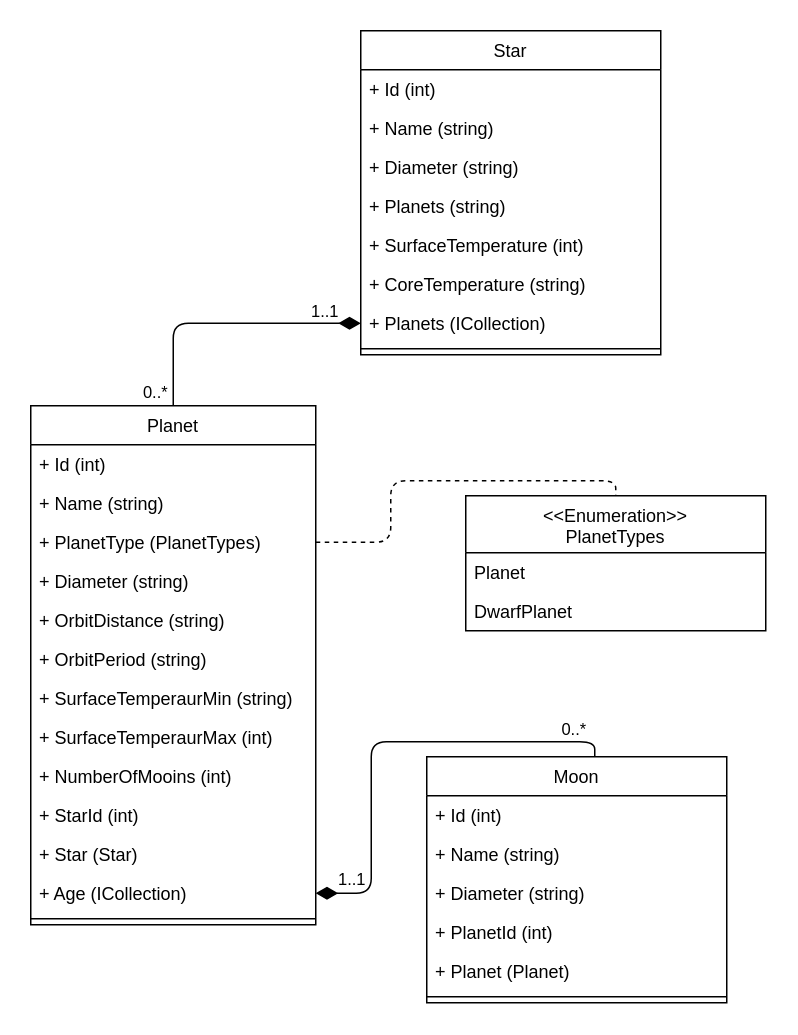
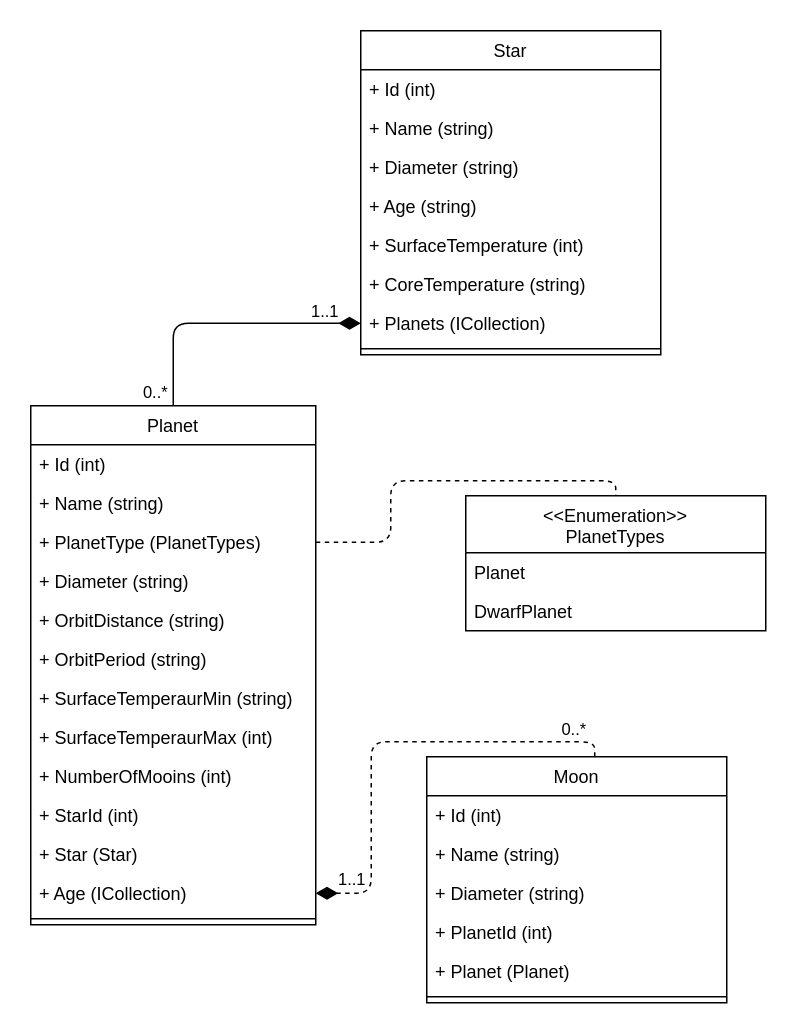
  <mxCell id="0" />
  <mxCell id="1" parent="0" />
  <mxCell id="2" value="Planet" style="swimlane;fontStyle=0;align=center;verticalAlign=top;childLayout=stackLayout;horizontal=1;startSize=26;horizontalStack=0;resizeParent=1;resizeLast=0;collapsible=1;marginBottom=0;rounded=0;shadow=0;strokeWidth=1;" parent="1" vertex="1"><mxGeometry x="20" y="270" width="190" height="346" as="geometry"><mxRectangle x="230" y="140" width="160" height="26" as="alternateBounds" /></mxGeometry></mxCell>
  <mxCell id="3" value="+ Id (int)" style="text;align=left;verticalAlign=top;spacingLeft=4;spacingRight=4;overflow=hidden;rotatable=0;points=[[0,0.5],[1,0.5]];portConstraint=eastwest;" parent="2" vertex="1"><mxGeometry y="26" width="190" height="26" as="geometry" /></mxCell>
  <mxCell id="4" value="+ Name (string)" style="text;align=left;verticalAlign=top;spacingLeft=4;spacingRight=4;overflow=hidden;rotatable=0;points=[[0,0.5],[1,0.5]];portConstraint=eastwest;rounded=0;shadow=0;html=0;" parent="2" vertex="1"><mxGeometry y="52" width="190" height="26" as="geometry" /></mxCell>
  <mxCell id="5" value="+ PlanetType (PlanetTypes)" style="text;align=left;verticalAlign=top;spacingLeft=4;spacingRight=4;overflow=hidden;rotatable=0;points=[[0,0.5],[1,0.5]];portConstraint=eastwest;rounded=0;shadow=0;html=0;" parent="2" vertex="1"><mxGeometry y="78" width="190" height="26" as="geometry" /></mxCell>
  <mxCell id="6" value="+ Diameter (string)" style="text;align=left;verticalAlign=top;spacingLeft=4;spacingRight=4;overflow=hidden;rotatable=0;points=[[0,0.5],[1,0.5]];portConstraint=eastwest;rounded=0;shadow=0;html=0;" vertex="1" parent="2"><mxGeometry y="104" width="190" height="26" as="geometry" /></mxCell>
  <mxCell id="7" value="+ OrbitDistance (string)" style="text;align=left;verticalAlign=top;spacingLeft=4;spacingRight=4;overflow=hidden;rotatable=0;points=[[0,0.5],[1,0.5]];portConstraint=eastwest;rounded=0;shadow=0;html=0;" vertex="1" parent="2"><mxGeometry y="130" width="190" height="26" as="geometry" /></mxCell>
  <mxCell id="8" value="+ OrbitPeriod (string)" style="text;align=left;verticalAlign=top;spacingLeft=4;spacingRight=4;overflow=hidden;rotatable=0;points=[[0,0.5],[1,0.5]];portConstraint=eastwest;rounded=0;shadow=0;html=0;" vertex="1" parent="2"><mxGeometry y="156" width="190" height="26" as="geometry" /></mxCell>
  <mxCell id="9" value="+ SurfaceTemperaurMin (string)" style="text;align=left;verticalAlign=top;spacingLeft=4;spacingRight=4;overflow=hidden;rotatable=0;points=[[0,0.5],[1,0.5]];portConstraint=eastwest;rounded=0;shadow=0;html=0;" vertex="1" parent="2"><mxGeometry y="182" width="190" height="26" as="geometry" /></mxCell>
  <mxCell id="10" value="+ SurfaceTemperaurMax (int)" style="text;align=left;verticalAlign=top;spacingLeft=4;spacingRight=4;overflow=hidden;rotatable=0;points=[[0,0.5],[1,0.5]];portConstraint=eastwest;rounded=0;shadow=0;html=0;" vertex="1" parent="2"><mxGeometry y="208" width="190" height="26" as="geometry" /></mxCell>
  <mxCell id="11" value="+ NumberOfMooins (int)" style="text;align=left;verticalAlign=top;spacingLeft=4;spacingRight=4;overflow=hidden;rotatable=0;points=[[0,0.5],[1,0.5]];portConstraint=eastwest;rounded=0;shadow=0;html=0;" vertex="1" parent="2"><mxGeometry y="234" width="190" height="26" as="geometry" /></mxCell>
  <mxCell id="12" value="+ StarId (int)" style="text;align=left;verticalAlign=top;spacingLeft=4;spacingRight=4;overflow=hidden;rotatable=0;points=[[0,0.5],[1,0.5]];portConstraint=eastwest;rounded=0;shadow=0;html=0;" vertex="1" parent="2"><mxGeometry y="260" width="190" height="26" as="geometry" /></mxCell>
  <mxCell id="13" value="+ Star (Star)" style="text;align=left;verticalAlign=top;spacingLeft=4;spacingRight=4;overflow=hidden;rotatable=0;points=[[0,0.5],[1,0.5]];portConstraint=eastwest;rounded=0;shadow=0;html=0;" vertex="1" parent="2"><mxGeometry y="286" width="190" height="26" as="geometry" /></mxCell>
  <mxCell id="14" value="+ Age (ICollection)" style="text;align=left;verticalAlign=top;spacingLeft=4;spacingRight=4;overflow=hidden;rotatable=0;points=[[0,0.5],[1,0.5]];portConstraint=eastwest;rounded=0;shadow=0;html=0;" vertex="1" parent="2"><mxGeometry y="312" width="190" height="26" as="geometry" /></mxCell>
  <mxCell id="15" value="" style="line;html=1;strokeWidth=1;align=left;verticalAlign=middle;spacingTop=-1;spacingLeft=3;spacingRight=3;rotatable=0;labelPosition=right;points=[];portConstraint=eastwest;" parent="2" vertex="1"><mxGeometry y="338" width="190" height="8" as="geometry" /></mxCell>
  <mxCell id="16" value="Star" style="swimlane;fontStyle=0;align=center;verticalAlign=top;childLayout=stackLayout;horizontal=1;startSize=26;horizontalStack=0;resizeParent=1;resizeLast=0;collapsible=1;marginBottom=0;rounded=0;shadow=0;strokeWidth=1;" parent="1" vertex="1"><mxGeometry x="240" y="20" width="200" height="216" as="geometry"><mxRectangle x="130" y="380" width="160" height="26" as="alternateBounds" /></mxGeometry></mxCell>
  <mxCell id="17" value="+ Id (int)" style="text;align=left;verticalAlign=top;spacingLeft=4;spacingRight=4;overflow=hidden;rotatable=0;points=[[0,0.5],[1,0.5]];portConstraint=eastwest;" parent="16" vertex="1"><mxGeometry y="26" width="200" height="26" as="geometry" /></mxCell>
  <mxCell id="18" value="+ Name (string)" style="text;align=left;verticalAlign=top;spacingLeft=4;spacingRight=4;overflow=hidden;rotatable=0;points=[[0,0.5],[1,0.5]];portConstraint=eastwest;rounded=0;shadow=0;html=0;" parent="16" vertex="1"><mxGeometry y="52" width="200" height="26" as="geometry" /></mxCell>
  <mxCell id="19" value="+ Diameter (string)" style="text;align=left;verticalAlign=top;spacingLeft=4;spacingRight=4;overflow=hidden;rotatable=0;points=[[0,0.5],[1,0.5]];portConstraint=eastwest;rounded=0;shadow=0;html=0;" vertex="1" parent="16"><mxGeometry y="78" width="200" height="26" as="geometry" /></mxCell>
- <mxCell id="20" value="+ Planets (string)" style="text;align=left;verticalAlign=top;spacingLeft=4;spacingRight=4;overflow=hidden;rotatable=0;points=[[0,0.5],[1,0.5]];portConstraint=eastwest;rounded=0;shadow=0;html=0;" vertex="1" parent="16"><mxGeometry y="104" width="200" height="26" as="geometry" /></mxCell>
+ <mxCell id="20" value="+ Age (string)" style="text;align=left;verticalAlign=top;spacingLeft=4;spacingRight=4;overflow=hidden;rotatable=0;points=[[0,0.5],[1,0.5]];portConstraint=eastwest;rounded=0;shadow=0;html=0;" vertex="1" parent="16"><mxGeometry y="104" width="200" height="26" as="geometry" /></mxCell>
  <mxCell id="21" value="+ SurfaceTemperature (int)" style="text;align=left;verticalAlign=top;spacingLeft=4;spacingRight=4;overflow=hidden;rotatable=0;points=[[0,0.5],[1,0.5]];portConstraint=eastwest;rounded=0;shadow=0;html=0;" vertex="1" parent="16"><mxGeometry y="130" width="200" height="26" as="geometry" /></mxCell>
  <mxCell id="22" value="+ CoreTemperature (string)" style="text;align=left;verticalAlign=top;spacingLeft=4;spacingRight=4;overflow=hidden;rotatable=0;points=[[0,0.5],[1,0.5]];portConstraint=eastwest;rounded=0;shadow=0;html=0;" vertex="1" parent="16"><mxGeometry y="156" width="200" height="26" as="geometry" /></mxCell>
  <mxCell id="23" value="+ Planets (ICollection)" style="text;align=left;verticalAlign=top;spacingLeft=4;spacingRight=4;overflow=hidden;rotatable=0;points=[[0,0.5],[1,0.5]];portConstraint=eastwest;rounded=0;shadow=0;html=0;" vertex="1" parent="16"><mxGeometry y="182" width="200" height="26" as="geometry" /></mxCell>
  <mxCell id="24" value="" style="line;html=1;strokeWidth=1;align=left;verticalAlign=middle;spacingTop=-1;spacingLeft=3;spacingRight=3;rotatable=0;labelPosition=right;points=[];portConstraint=eastwest;" parent="16" vertex="1"><mxGeometry y="208" width="200" height="8" as="geometry" /></mxCell>
  <mxCell id="25" value="" style="endArrow=diamondThin;html=1;fontSize=11;entryX=0;entryY=0.5;entryDx=0;entryDy=0;exitX=0.5;exitY=0;exitDx=0;exitDy=0;edgeStyle=orthogonalEdgeStyle;startArrow=none;startFill=0;endFill=1;endSize=12;" edge="1" parent="1" source="2" target="23"><mxGeometry width="50" height="50" relative="1" as="geometry"><mxPoint x="130" y="260" as="sourcePoint" /><mxPoint x="180" y="210" as="targetPoint" /></mxGeometry></mxCell>
  <mxCell id="26" value="1..1" style="edgeLabel;html=1;align=center;verticalAlign=middle;resizable=0;points=[];fontSize=11;" vertex="1" connectable="0" parent="25"><mxGeometry x="0.8" y="1" relative="1" as="geometry"><mxPoint x="-7" y="-8" as="offset" /></mxGeometry></mxCell>
  <mxCell id="27" value="0..*" style="edgeLabel;html=1;align=center;verticalAlign=middle;resizable=0;points=[];fontSize=11;" vertex="1" connectable="0" parent="25"><mxGeometry x="-0.78" y="1" relative="1" as="geometry"><mxPoint x="-12" y="10" as="offset" /></mxGeometry></mxCell>
  <mxCell id="28" value="Moon" style="swimlane;fontStyle=0;align=center;verticalAlign=top;childLayout=stackLayout;horizontal=1;startSize=26;horizontalStack=0;resizeParent=1;resizeLast=0;collapsible=1;marginBottom=0;rounded=0;shadow=0;strokeWidth=1;" vertex="1" parent="1"><mxGeometry x="284" y="504" width="200" height="164" as="geometry"><mxRectangle x="130" y="380" width="160" height="26" as="alternateBounds" /></mxGeometry></mxCell>
  <mxCell id="29" value="+ Id (int)" style="text;align=left;verticalAlign=top;spacingLeft=4;spacingRight=4;overflow=hidden;rotatable=0;points=[[0,0.5],[1,0.5]];portConstraint=eastwest;" vertex="1" parent="28"><mxGeometry y="26" width="200" height="26" as="geometry" /></mxCell>
  <mxCell id="30" value="+ Name (string)" style="text;align=left;verticalAlign=top;spacingLeft=4;spacingRight=4;overflow=hidden;rotatable=0;points=[[0,0.5],[1,0.5]];portConstraint=eastwest;rounded=0;shadow=0;html=0;" vertex="1" parent="28"><mxGeometry y="52" width="200" height="26" as="geometry" /></mxCell>
  <mxCell id="31" value="+ Diameter (string)" style="text;align=left;verticalAlign=top;spacingLeft=4;spacingRight=4;overflow=hidden;rotatable=0;points=[[0,0.5],[1,0.5]];portConstraint=eastwest;rounded=0;shadow=0;html=0;" vertex="1" parent="28"><mxGeometry y="78" width="200" height="26" as="geometry" /></mxCell>
  <mxCell id="32" value="+ PlanetId (int)" style="text;align=left;verticalAlign=top;spacingLeft=4;spacingRight=4;overflow=hidden;rotatable=0;points=[[0,0.5],[1,0.5]];portConstraint=eastwest;rounded=0;shadow=0;html=0;" vertex="1" parent="28"><mxGeometry y="104" width="200" height="26" as="geometry" /></mxCell>
  <mxCell id="33" value="+ Planet (Planet)" style="text;align=left;verticalAlign=top;spacingLeft=4;spacingRight=4;overflow=hidden;rotatable=0;points=[[0,0.5],[1,0.5]];portConstraint=eastwest;rounded=0;shadow=0;html=0;" vertex="1" parent="28"><mxGeometry y="130" width="200" height="26" as="geometry" /></mxCell>
  <mxCell id="34" value="" style="line;html=1;strokeWidth=1;align=left;verticalAlign=middle;spacingTop=-1;spacingLeft=3;spacingRight=3;rotatable=0;labelPosition=right;points=[];portConstraint=eastwest;" vertex="1" parent="28"><mxGeometry y="156" width="200" height="8" as="geometry" /></mxCell>
- <mxCell id="35" value="" style="endArrow=diamondThin;html=1;fontSize=11;exitX=0.56;exitY=0;exitDx=0;exitDy=0;edgeStyle=orthogonalEdgeStyle;startArrow=none;startFill=0;endFill=1;endSize=12;entryX=1;entryY=0.5;entryDx=0;entryDy=0;exitPerimeter=0;" edge="1" parent="1" source="28" target="14"><mxGeometry width="50" height="50" relative="1" as="geometry"><mxPoint x="125" y="280" as="sourcePoint" /><mxPoint x="280" y="460" as="targetPoint" /></mxGeometry></mxCell>
+ <mxCell id="35" value="" style="endArrow=diamondThin;html=1;fontSize=11;exitX=0.56;exitY=0;exitDx=0;exitDy=0;edgeStyle=orthogonalEdgeStyle;startArrow=none;startFill=0;endFill=1;endSize=12;entryX=1;entryY=0.5;entryDx=0;entryDy=0;exitPerimeter=0;dashed=1;" edge="1" parent="1" source="28" target="14"><mxGeometry width="50" height="50" relative="1" as="geometry"><mxPoint x="125" y="280" as="sourcePoint" /><mxPoint x="280" y="460" as="targetPoint" /></mxGeometry></mxCell>
  <mxCell id="36" value="1..1" style="edgeLabel;html=1;align=center;verticalAlign=middle;resizable=0;points=[];fontSize=11;" vertex="1" connectable="0" parent="35"><mxGeometry x="0.8" y="1" relative="1" as="geometry"><mxPoint x="-7" y="-11" as="offset" /></mxGeometry></mxCell>
  <mxCell id="37" value="0..*" style="edgeLabel;html=1;align=center;verticalAlign=middle;resizable=0;points=[];fontSize=11;" vertex="1" connectable="0" parent="35"><mxGeometry x="-0.78" y="1" relative="1" as="geometry"><mxPoint x="8" y="-10" as="offset" /></mxGeometry></mxCell>
  <mxCell id="38" value="&lt;&lt;Enumeration&gt;&gt;&#10;PlanetTypes" style="swimlane;fontStyle=0;align=center;verticalAlign=top;childLayout=stackLayout;horizontal=1;startSize=38;horizontalStack=0;resizeParent=1;resizeLast=0;collapsible=1;marginBottom=0;rounded=0;shadow=0;strokeWidth=1;" vertex="1" parent="1"><mxGeometry x="310" y="330" width="200" height="90" as="geometry"><mxRectangle x="130" y="380" width="160" height="26" as="alternateBounds" /></mxGeometry></mxCell>
  <mxCell id="39" value="Planet" style="text;align=left;verticalAlign=top;spacingLeft=4;spacingRight=4;overflow=hidden;rotatable=0;points=[[0,0.5],[1,0.5]];portConstraint=eastwest;" vertex="1" parent="38"><mxGeometry y="38" width="200" height="26" as="geometry" /></mxCell>
  <mxCell id="40" value="DwarfPlanet" style="text;align=left;verticalAlign=top;spacingLeft=4;spacingRight=4;overflow=hidden;rotatable=0;points=[[0,0.5],[1,0.5]];portConstraint=eastwest;rounded=0;shadow=0;html=0;" vertex="1" parent="38"><mxGeometry y="64" width="200" height="26" as="geometry" /></mxCell>
  <mxCell id="41" value="" style="endArrow=none;dashed=1;html=1;fontSize=11;exitX=1;exitY=0.5;exitDx=0;exitDy=0;entryX=0.5;entryY=0;entryDx=0;entryDy=0;edgeStyle=orthogonalEdgeStyle;" edge="1" parent="1" source="5" target="38"><mxGeometry width="50" height="50" relative="1" as="geometry"><mxPoint x="250" y="360" as="sourcePoint" /><mxPoint x="300" y="310" as="targetPoint" /></mxGeometry></mxCell>
